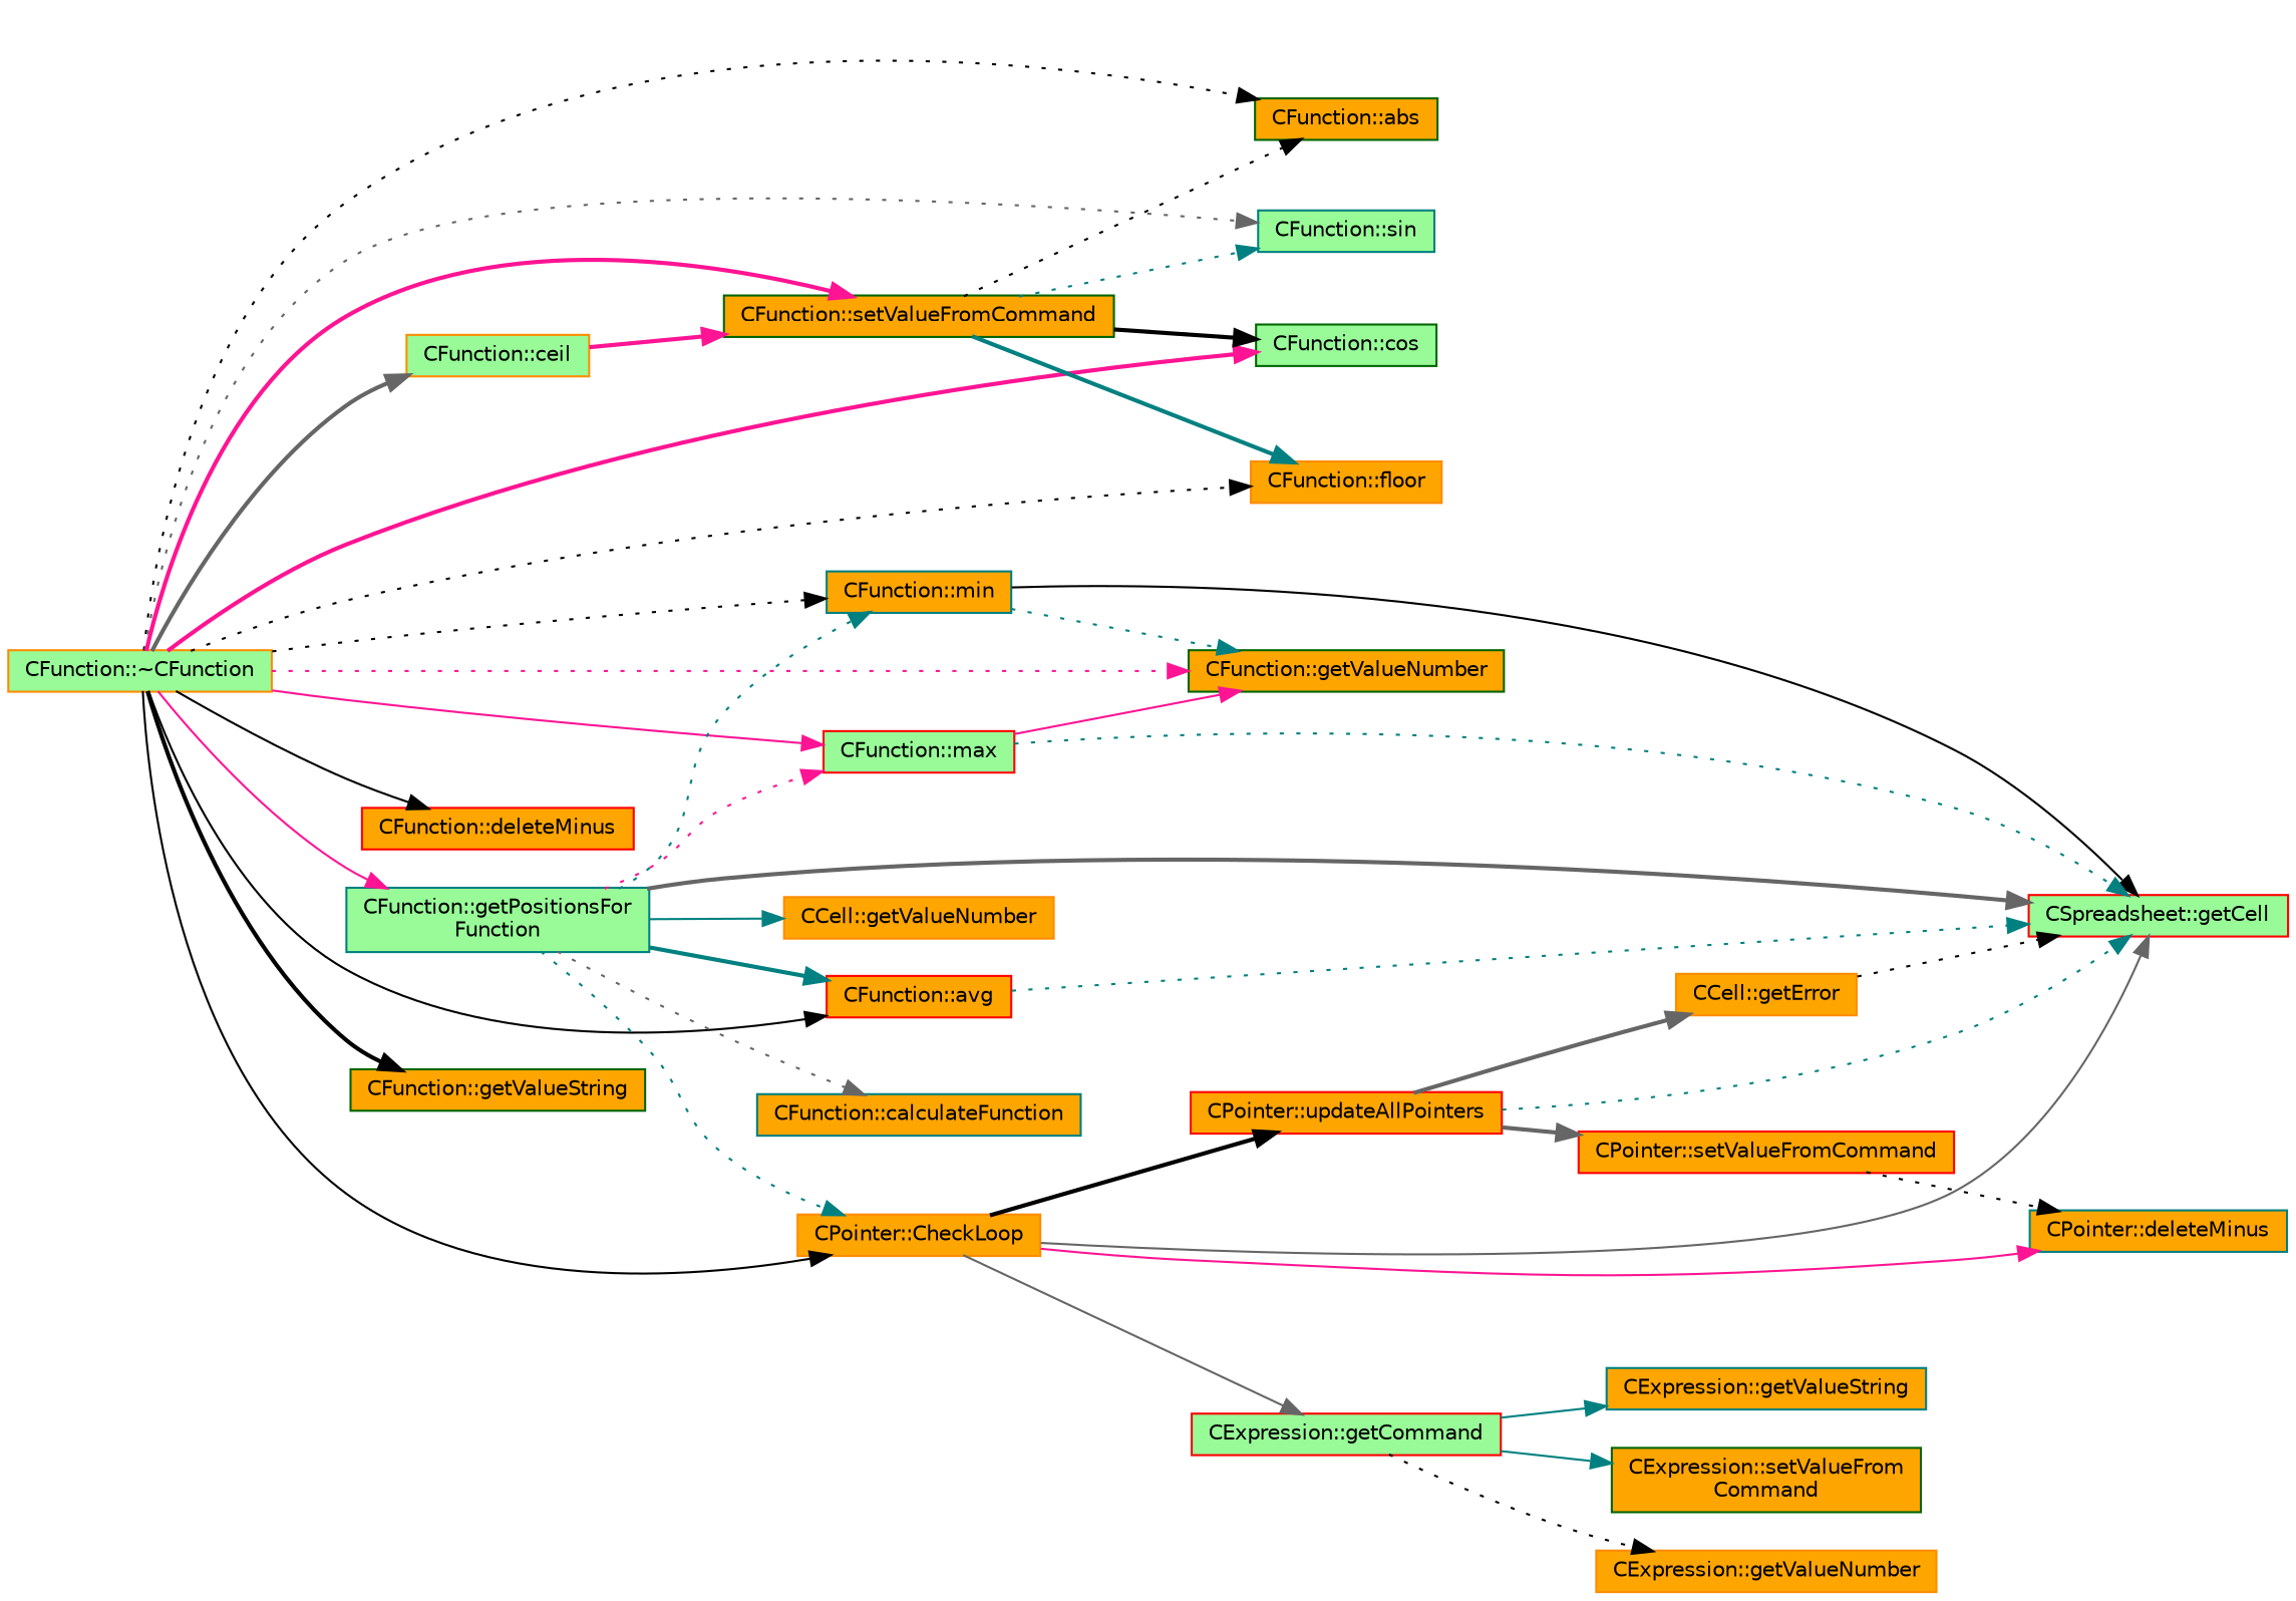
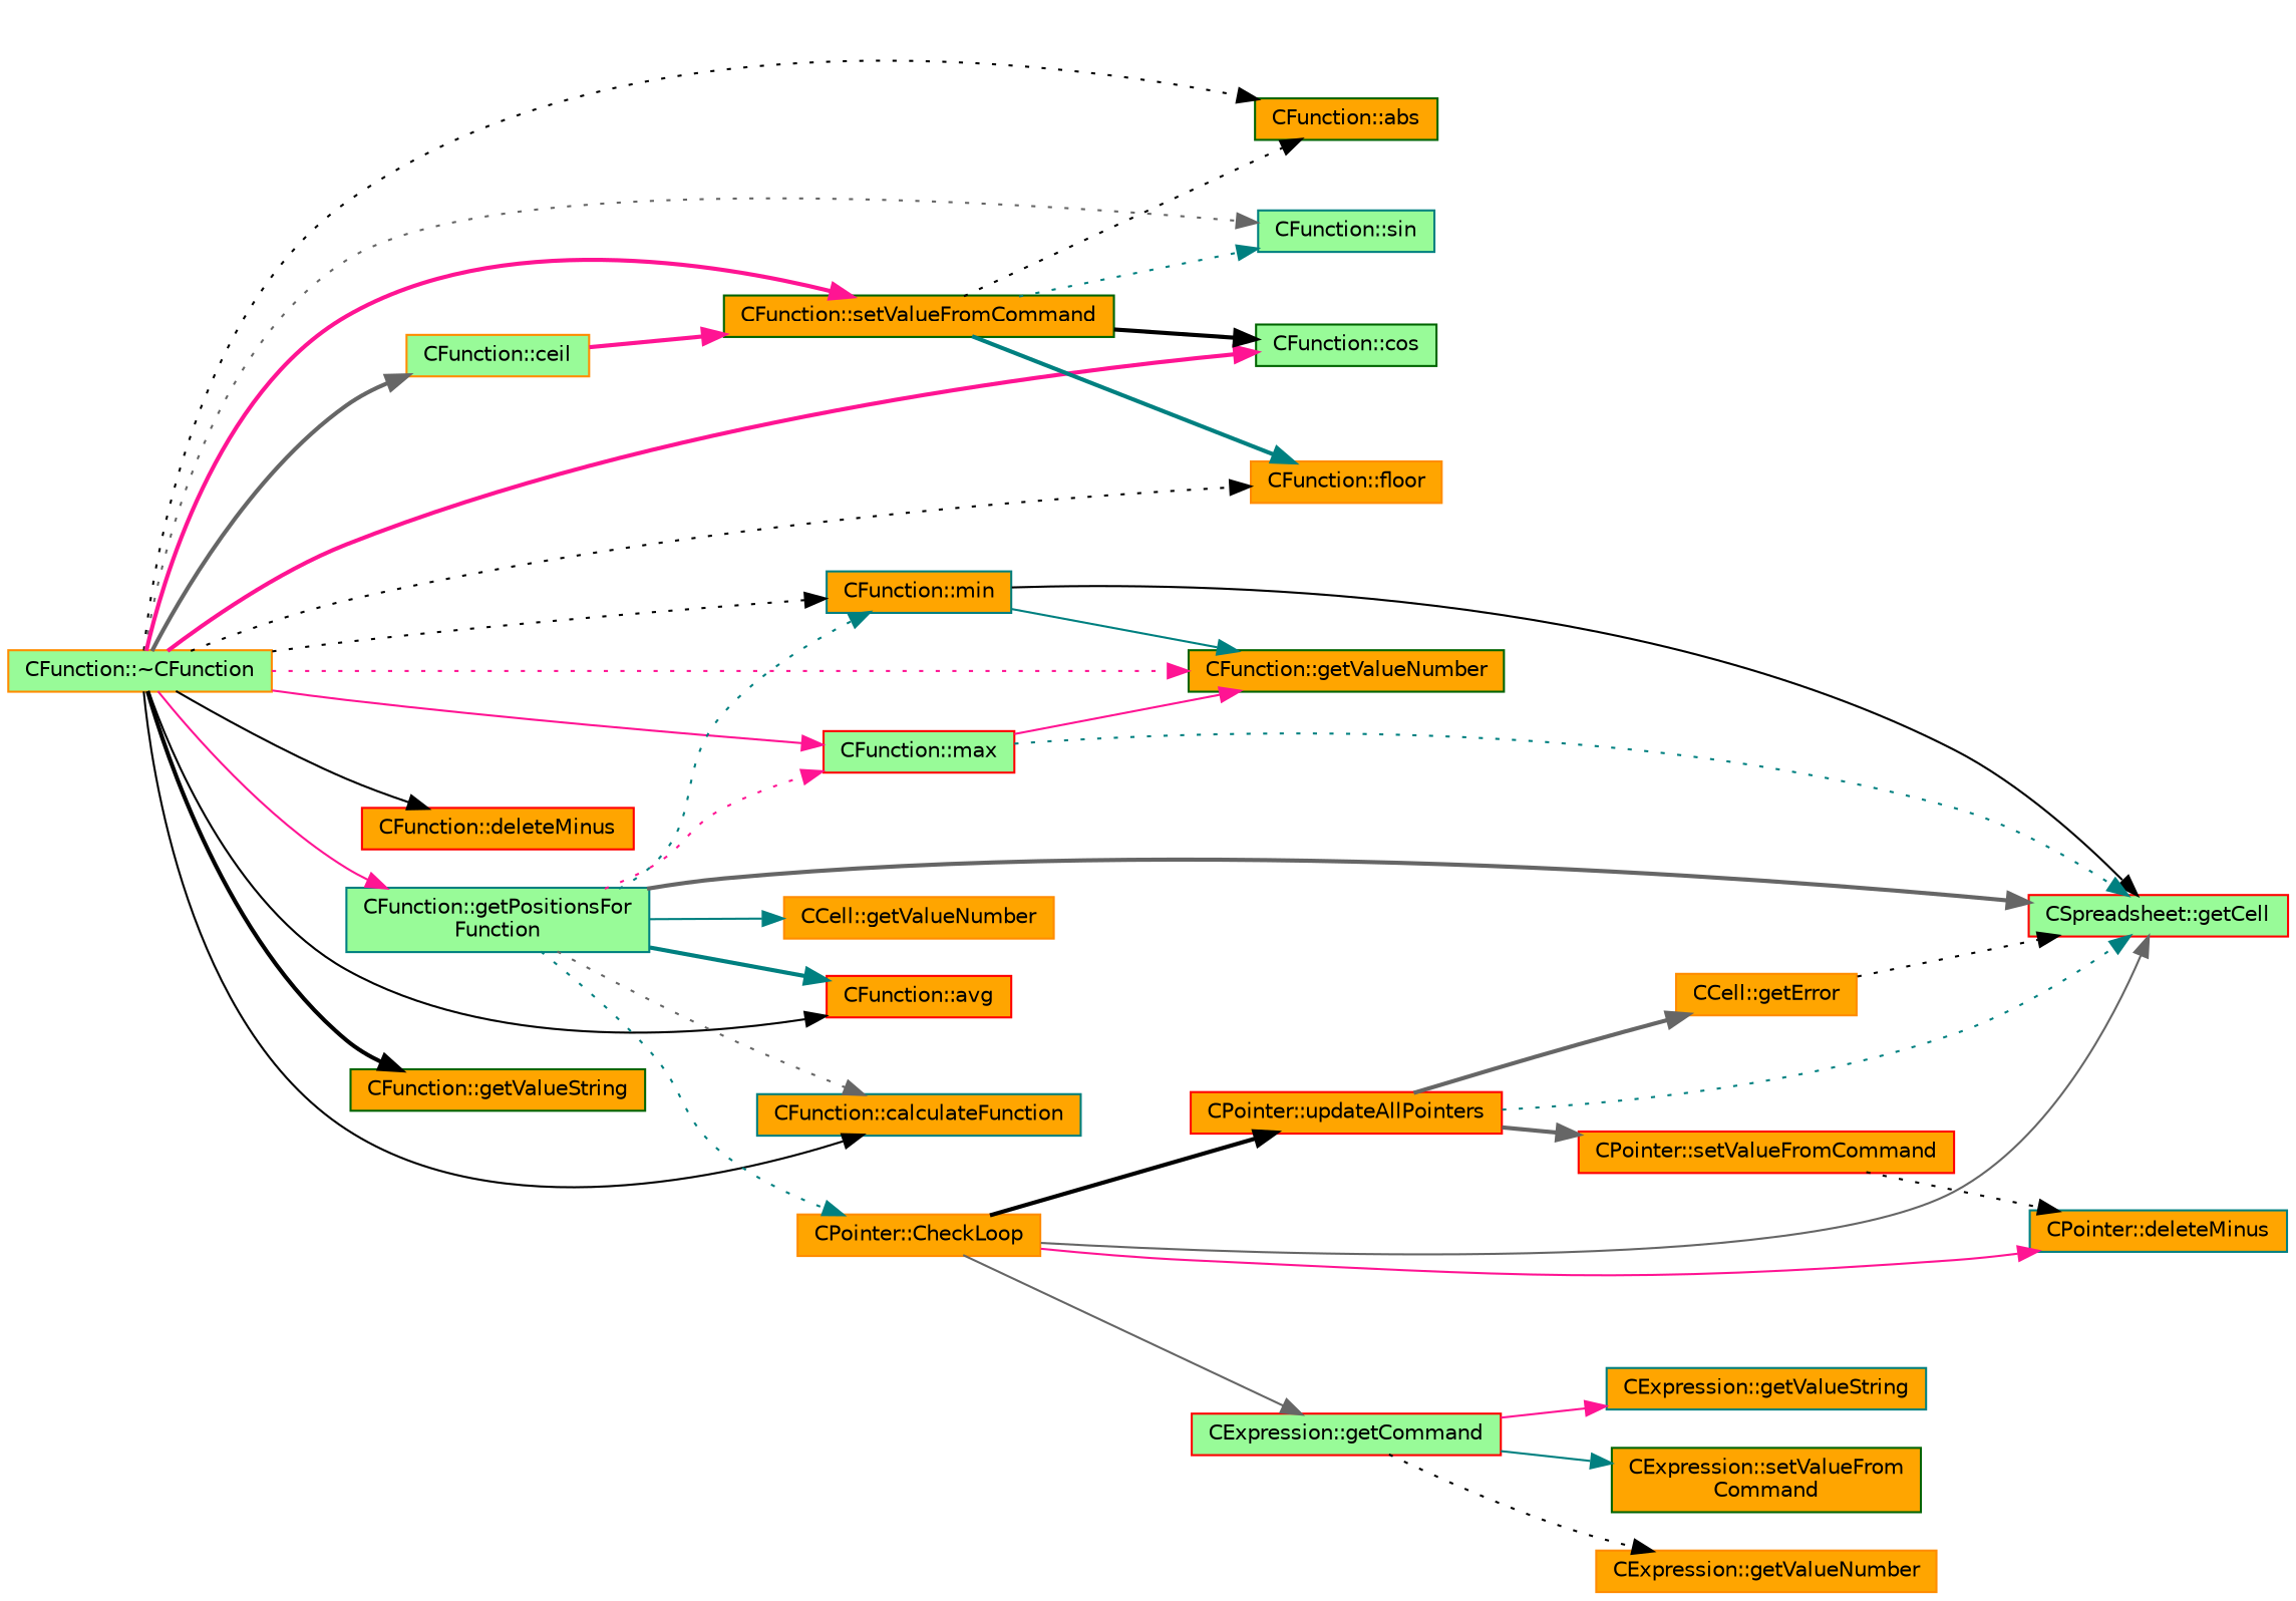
  digraph {
    fontname="DejaVu Sans"
    rankdir=LR
    node [color=darkorange fillcolor=orange fontname="DejaVu Sans" fontsize=10 shape=record style=filled]
    edge [color=black fontname="DejaVu Sans" fontsize=10 labelfontname=Helvetica labelfontsize=10 style=dotted]
    n1 [fillcolor=palegreen fontcolor=black height=0.2 label="CFunction::~CFunction" width=0.4]
    n2 [color=darkgreen height=0.2 label="CFunction::abs" width=0.4]
    n3 [color=teal fillcolor=palegreen height=0.2 label="CFunction::sin" width=0.4]
    n4 [color=darkgreen fillcolor=palegreen height=0.2 label="CFunction::cos" width=0.4]
    n5 [fillcolor=palegreen height=0.2 label="CFunction::ceil" width=0.4]
    n6 [height=0.2 label="CFunction::floor" width=0.4]
    n7 [color=red height=0.2 label="CFunction::avg" width=0.4]
    n8 [color=darkgreen height=0.2 label="CFunction::getValueNumber" width=0.4]
    n9 [color=teal height=0.2 label="CFunction::min" width=0.4]
    n10 [color=red fillcolor=palegreen height=0.2 label="CFunction::max" width=0.4]
    n11 [color=red height=0.2 label="CFunction::deleteMinus" width=0.4]
    n12 [color=teal fillcolor=palegreen height=0.2 label="CFunction::getPositionsFor\lFunction" width=0.4]
    n13 [color=teal height=0.2 label="CFunction::calculateFunction" width=0.4]
    n14 [color=darkgreen height=0.2 label="CFunction::getValueString" width=0.4]
    n15 [color=darkgreen height=0.2 label="CFunction::setValueFromCommand" width=0.4]
    n16 [color=red fillcolor=palegreen height=0.2 label="CSpreadsheet::getCell" width=0.4]
    n17 [height=0.2 label="CCell::getValueNumber" width=0.4]
    n18 [height=0.2 label="CPointer::CheckLoop" width=0.4]
    n19 [color=teal height=0.2 label="CPointer::deleteMinus" width=0.4]
    n20 [color=red fillcolor=palegreen height=0.2 label="CExpression::getCommand" width=0.4]
    n21 [color=red height=0.2 label="CPointer::updateAllPointers" width=0.4]
    n22 [height=0.2 label="CExpression::getValueNumber" width=0.4]
    n23 [color=teal height=0.2 label="CExpression::getValueString" width=0.4]
    n24 [color=darkgreen height=0.2 label="CExpression::setValueFrom\lCommand" width=0.4]
    n25 [color=red height=0.2 label="CPointer::setValueFromCommand" width=0.4]
    n26 [height=0.2 label="CCell::getError" width=0.4]
    n1 -> n2
    n1 -> n3 [color=gray40]
    n1 -> n4 [color=deeppink style=bold]
    n1 -> n5 [color=gray40 style=bold]
    n1 -> n6
    n1 -> n7 [style=solid]
    n1 -> n8 [color=deeppink]
    n1 -> n9
    n1 -> n10 [color=deeppink style=solid]
    n1 -> n11 [style=solid]
    n1 -> n12 [color=deeppink style=solid]
-   n1 -> n18 [style=solid]
+   n1 -> n13 [style=solid]
    n1 -> n14 [style=bold]
    n1 -> n15 [color=deeppink style=bold]
    n5 -> n15 [color=deeppink style=bold]
-   n7 -> n16 [color=teal]
-   n9 -> n8 [color=teal]
+   n9 -> n8 [color=teal style=solid]
    n9 -> n16 [style=solid]
    n10 -> n8 [color=deeppink style=solid]
    n10 -> n16 [color=teal]
    n12 -> n7 [color=teal style=bold]
    n12 -> n9 [color=teal]
    n12 -> n10 [color=deeppink]
    n12 -> n13 [color=gray40]
    n12 -> n16 [color=gray40 style=bold]
    n12 -> n17 [color=teal style=solid]
    n12 -> n18 [color=teal]
    n15 -> n2
    n15 -> n3 [color=teal]
    n15 -> n4 [style=bold]
    n15 -> n6 [color=teal style=bold]
    n18 -> n16 [color=gray40 style=solid]
    n18 -> n19 [color=deeppink style=solid]
    n18 -> n20 [color=gray40 style=solid]
    n18 -> n21 [style=bold]
    n20 -> n22
-   n20 -> n23 [color=teal style=solid]
+   n20 -> n23 [color=deeppink style=solid]
    n20 -> n24 [color=teal style=solid]
    n21 -> n16 [color=teal]
    n21 -> n25 [color=gray40 style=bold]
    n21 -> n26 [color=gray40 style=bold]
    n25 -> n19
    n26 -> n16
  }
